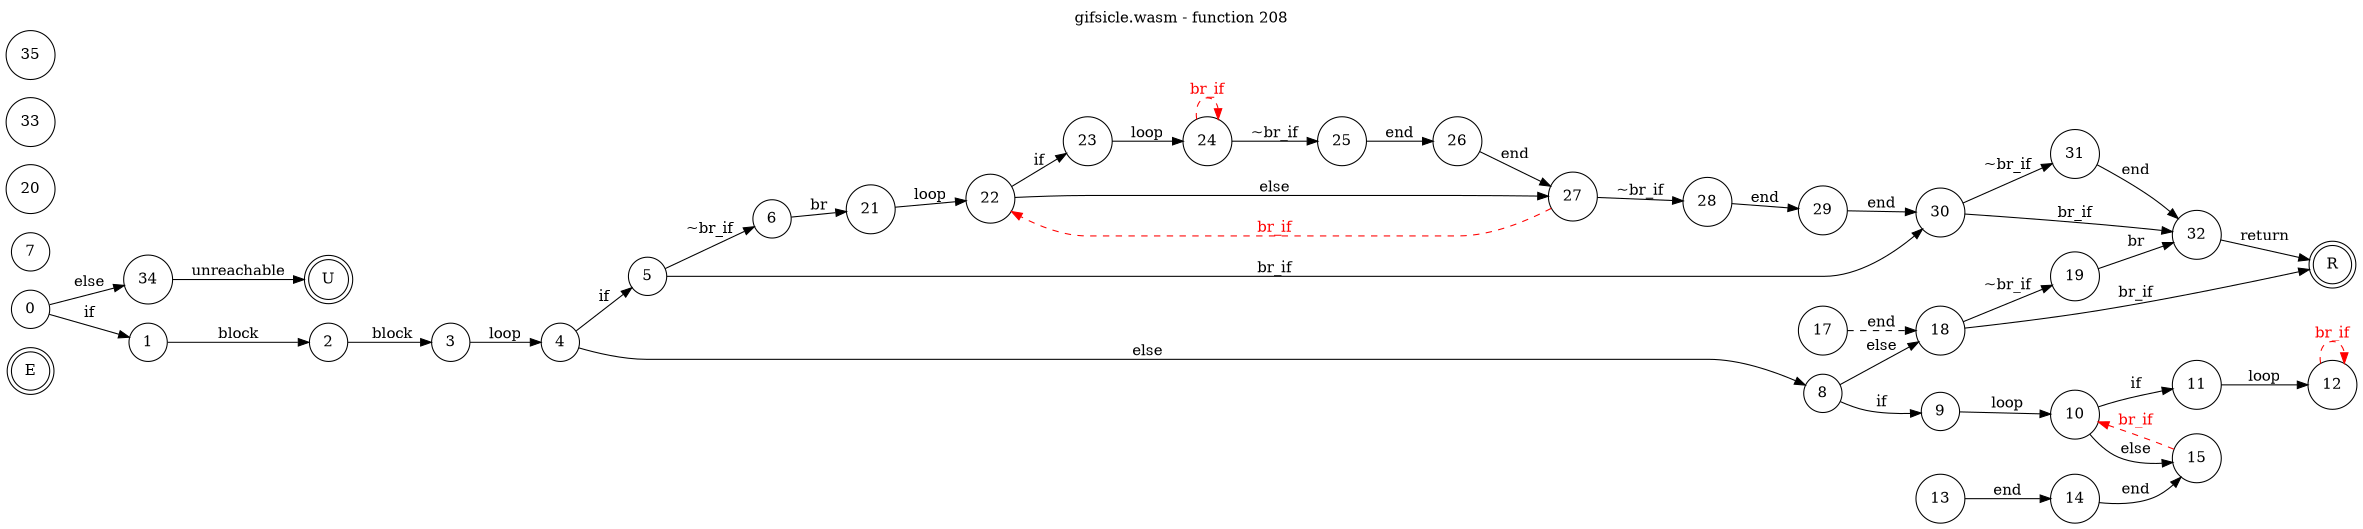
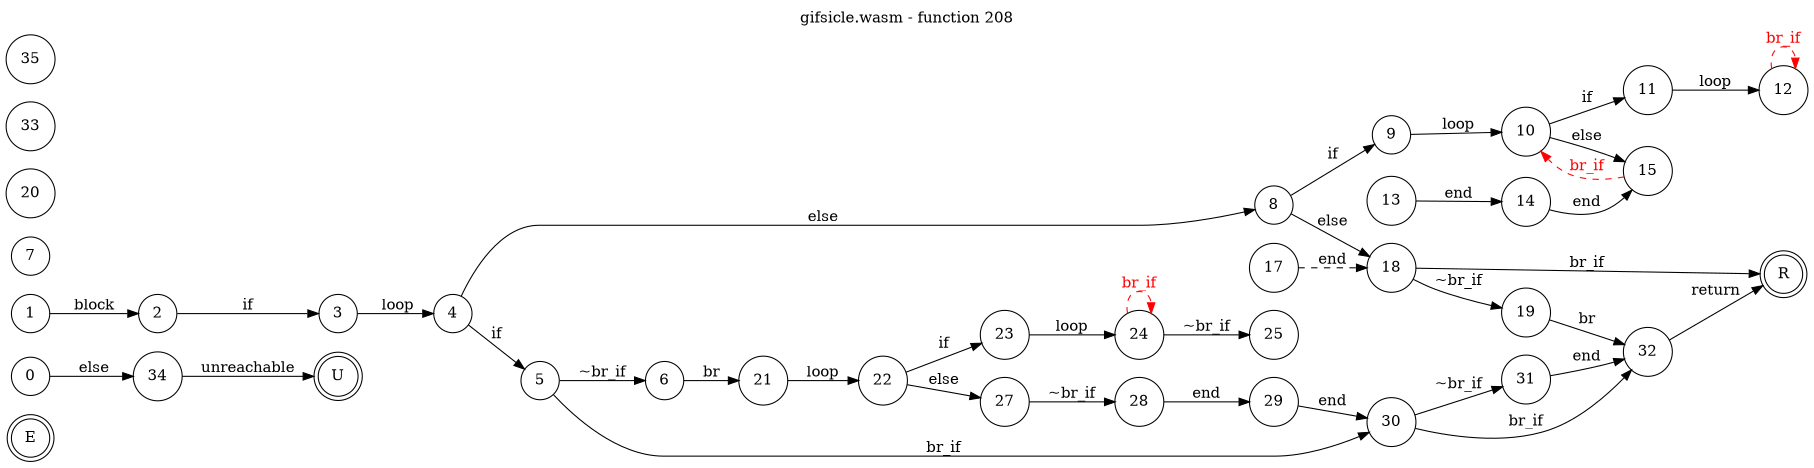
  digraph {
    label="gifsicle.wasm - function 208"
    labelfontcolor=black
    labelfontname=Helvetica
    labelfontsize=16
    labelloc=t
    rankdir=LR
    node [shape=circle fontcolor=black]
    E [shape=doublecircle fontcolor=""]
    U [shape=doublecircle fontcolor=""]
    R [shape=doublecircle fontcolor=""]
    n4 [label=0]
    n5 [label=1]
    n6 [label=34]
    n7 [label=2]
    n8 [label=3]
    n9 [label=4]
    n10 [label=5]
    n11 [label=8]
    n12 [label=6]
    n13 [label=30]
    n14 [label=9]
    n15 [label=18]
    n16 [label=21]
    n17 [label=32]
    n18 [label=31]
    n19 [label=22]
    n20 [label=7]
    n21 [label=10]
    n22 [label=19]
    n23 [label=11]
    n24 [label=15]
    n25 [label=12]
    n26 [label=13]
    n27 [label=14]
    n28 [label=17]
    n29 [label=20]
    n30 [label=23]
    n31 [label=27]
    n32 [label=24]
    n33 [label=28]
    n34 [label=25]
-   n35 [label=26]
    n36 [label=29]
    n37 [label=33]
    n38 [label=35]
-   n4 -> n5 [label=if]
    n4 -> n6 [label=else]
    n5 -> n7 [label=block]
    n6 -> U [label=unreachable]
-   n7 -> n8 [label=block]
+   n7 -> n8 [label=if]
    n8 -> n9 [label=loop]
    n9 -> n10 [label=if]
    n9 -> n11 [label=else]
    n10 -> n12 [label="~br_if"]
    n10 -> n13 [label=br_if]
    n11 -> n14 [label=if]
    n11 -> n15 [label=else]
    n12 -> n16 [label=br]
    n13 -> n17 [label=br_if]
    n13 -> n18 [label="~br_if"]
    n14 -> n21 [label=loop]
    n15 -> R [label=br_if]
    n15 -> n22 [label="~br_if"]
    n16 -> n19 [label=loop]
    n17 -> R [label=return]
    n18 -> n17 [label=end]
    n19 -> n30 [label=if]
    n19 -> n31 [label=else]
    n21 -> n23 [label=if]
    n21 -> n24 [label=else]
    n22 -> n17 [label=br]
    n23 -> n25 [label=loop]
    n24 -> n21 [color=red fontcolor=red label=br_if style=dashed]
    n25 -> n25 [color=red fontcolor=red label=br_if style=dashed]
    n26 -> n27 [label=end]
    n27 -> n24 [label=end]
    n28 -> n15 [label=end style=dashed]
    n30 -> n32 [label=loop]
-   n31 -> n19 [color=red fontcolor=red label=br_if style=dashed]
    n31 -> n33 [label="~br_if"]
    n32 -> n32 [color=red fontcolor=red label=br_if style=dashed]
    n32 -> n34 [label="~br_if"]
    n33 -> n36 [label=end]
-   n34 -> n35 [label=end]
-   n35 -> n31 [label=end]
    n36 -> n13 [label=end]
  }
